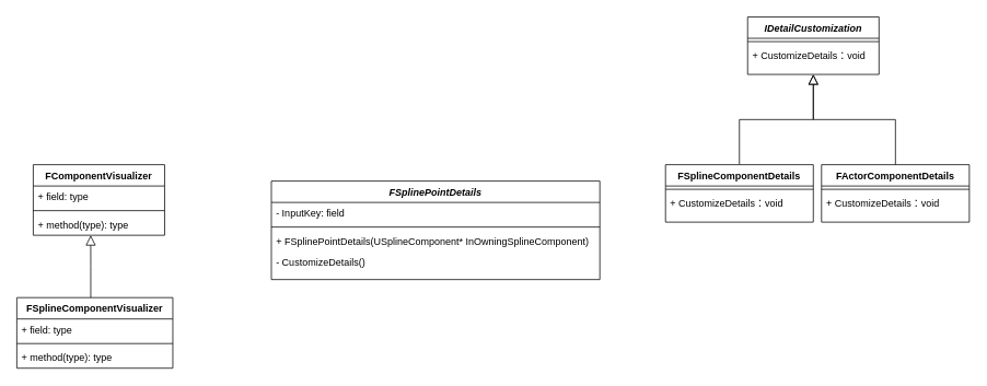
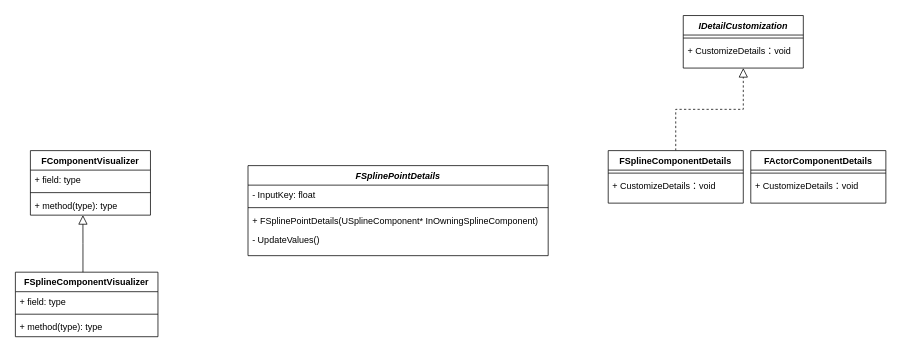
  <mxCell id="0" />
  <mxCell id="1" parent="0" />
  <mxCell id="2" value="IDetailCustomization" style="swimlane;fontStyle=3;align=center;verticalAlign=top;childLayout=stackLayout;horizontal=1;startSize=26;horizontalStack=0;resizeParent=1;resizeLast=0;collapsible=1;marginBottom=0;rounded=0;shadow=0;strokeWidth=1;" parent="1" vertex="1"><mxGeometry x="910" y="20" width="160" height="70" as="geometry"><mxRectangle x="230" y="140" width="160" height="26" as="alternateBounds" /></mxGeometry></mxCell>
  <mxCell id="3" value="" style="line;html=1;strokeWidth=1;align=left;verticalAlign=middle;spacingTop=-1;spacingLeft=3;spacingRight=3;rotatable=0;labelPosition=right;points=[];portConstraint=eastwest;" parent="2" vertex="1"><mxGeometry y="26" width="160" height="8" as="geometry" /></mxCell>
  <mxCell id="4" value="+ CustomizeDetails：void" style="text;align=left;verticalAlign=top;spacingLeft=4;spacingRight=4;overflow=hidden;rotatable=0;points=[[0,0.5],[1,0.5]];portConstraint=eastwest;" parent="2" vertex="1"><mxGeometry y="34" width="160" height="26" as="geometry" /></mxCell>
- <mxCell id="5" value="" style="endArrow=block;endSize=10;endFill=0;shadow=0;strokeWidth=1;rounded=0;curved=0;edgeStyle=elbowEdgeStyle;elbow=vertical;exitX=0.5;exitY=0;exitDx=0;exitDy=0;" parent="1" source="10" target="2" edge="1"><mxGeometry width="160" relative="1" as="geometry"><mxPoint x="890" y="260" as="sourcePoint" /><mxPoint x="890" y="103" as="targetPoint" /></mxGeometry></mxCell>
+ <mxCell id="5" value="" style="endArrow=block;endSize=10;endFill=0;shadow=0;strokeWidth=1;rounded=0;curved=0;edgeStyle=elbowEdgeStyle;elbow=vertical;exitX=0.5;exitY=0;exitDx=0;exitDy=0;dashed=1;" parent="1" source="10" target="2" edge="1"><mxGeometry width="160" relative="1" as="geometry"><mxPoint x="890" y="260" as="sourcePoint" /><mxPoint x="890" y="103" as="targetPoint" /></mxGeometry></mxCell>
  <mxCell id="6" value="FActorComponentDetails" style="swimlane;fontStyle=1;align=center;verticalAlign=top;childLayout=stackLayout;horizontal=1;startSize=26;horizontalStack=0;resizeParent=1;resizeLast=0;collapsible=1;marginBottom=0;rounded=0;shadow=0;strokeWidth=1;" parent="1" vertex="1"><mxGeometry x="1000" y="200" width="180" height="70" as="geometry"><mxRectangle x="330" y="360" width="170" height="26" as="alternateBounds" /></mxGeometry></mxCell>
  <mxCell id="7" value="" style="line;html=1;strokeWidth=1;align=left;verticalAlign=middle;spacingTop=-1;spacingLeft=3;spacingRight=3;rotatable=0;labelPosition=right;points=[];portConstraint=eastwest;" parent="6" vertex="1"><mxGeometry y="26" width="180" height="8" as="geometry" /></mxCell>
  <mxCell id="8" value="+ CustomizeDetails：void" style="text;align=left;verticalAlign=top;spacingLeft=4;spacingRight=4;overflow=hidden;rotatable=0;points=[[0,0.5],[1,0.5]];portConstraint=eastwest;" vertex="1" parent="6"><mxGeometry y="34" width="180" height="26" as="geometry" /></mxCell>
- <mxCell id="9" value="" style="endArrow=block;endSize=10;endFill=0;shadow=0;strokeWidth=1;rounded=0;curved=0;edgeStyle=elbowEdgeStyle;elbow=vertical;" parent="1" source="6" target="2" edge="1"><mxGeometry width="160" relative="1" as="geometry"><mxPoint x="900" y="273" as="sourcePoint" /><mxPoint x="1000" y="171" as="targetPoint" /></mxGeometry></mxCell>
  <mxCell id="10" value="FSplineComponentDetails" style="swimlane;fontStyle=1;align=center;verticalAlign=top;childLayout=stackLayout;horizontal=1;startSize=26;horizontalStack=0;resizeParent=1;resizeLast=0;collapsible=1;marginBottom=0;rounded=0;shadow=0;strokeWidth=1;" vertex="1" parent="1"><mxGeometry x="810" y="200" width="180" height="70" as="geometry"><mxRectangle x="330" y="360" width="170" height="26" as="alternateBounds" /></mxGeometry></mxCell>
  <mxCell id="11" value="" style="line;html=1;strokeWidth=1;align=left;verticalAlign=middle;spacingTop=-1;spacingLeft=3;spacingRight=3;rotatable=0;labelPosition=right;points=[];portConstraint=eastwest;" vertex="1" parent="10"><mxGeometry y="26" width="180" height="8" as="geometry" /></mxCell>
  <mxCell id="12" value="+ CustomizeDetails：void" style="text;align=left;verticalAlign=top;spacingLeft=4;spacingRight=4;overflow=hidden;rotatable=0;points=[[0,0.5],[1,0.5]];portConstraint=eastwest;" vertex="1" parent="10"><mxGeometry y="34" width="180" height="26" as="geometry" /></mxCell>
  <mxCell id="13" value="FComponentVisualizer" style="swimlane;fontStyle=1;align=center;verticalAlign=top;childLayout=stackLayout;horizontal=1;startSize=26;horizontalStack=0;resizeParent=1;resizeParentMax=0;resizeLast=0;collapsible=1;marginBottom=0;whiteSpace=wrap;html=1;" vertex="1" parent="1"><mxGeometry x="40" y="200" width="160" height="86" as="geometry" /></mxCell>
  <mxCell id="14" value="+ field: type" style="text;strokeColor=none;fillColor=none;align=left;verticalAlign=top;spacingLeft=4;spacingRight=4;overflow=hidden;rotatable=0;points=[[0,0.5],[1,0.5]];portConstraint=eastwest;whiteSpace=wrap;html=1;" vertex="1" parent="13"><mxGeometry y="26" width="160" height="26" as="geometry" /></mxCell>
  <mxCell id="15" value="" style="line;strokeWidth=1;fillColor=none;align=left;verticalAlign=middle;spacingTop=-1;spacingLeft=3;spacingRight=3;rotatable=0;labelPosition=right;points=[];portConstraint=eastwest;strokeColor=inherit;" vertex="1" parent="13"><mxGeometry y="52" width="160" height="8" as="geometry" /></mxCell>
  <mxCell id="16" value="+ method(type): type" style="text;strokeColor=none;fillColor=none;align=left;verticalAlign=top;spacingLeft=4;spacingRight=4;overflow=hidden;rotatable=0;points=[[0,0.5],[1,0.5]];portConstraint=eastwest;whiteSpace=wrap;html=1;" vertex="1" parent="13"><mxGeometry y="60" width="160" height="26" as="geometry" /></mxCell>
  <mxCell id="17" value="FSplineComponentVisualizer" style="swimlane;fontStyle=1;align=center;verticalAlign=top;childLayout=stackLayout;horizontal=1;startSize=26;horizontalStack=0;resizeParent=1;resizeParentMax=0;resizeLast=0;collapsible=1;marginBottom=0;whiteSpace=wrap;html=1;" vertex="1" parent="1"><mxGeometry x="20" y="362" width="190" height="86" as="geometry" /></mxCell>
  <mxCell id="18" value="+ field: type" style="text;strokeColor=none;fillColor=none;align=left;verticalAlign=top;spacingLeft=4;spacingRight=4;overflow=hidden;rotatable=0;points=[[0,0.5],[1,0.5]];portConstraint=eastwest;whiteSpace=wrap;html=1;" vertex="1" parent="17"><mxGeometry y="26" width="190" height="26" as="geometry" /></mxCell>
  <mxCell id="19" value="" style="line;strokeWidth=1;fillColor=none;align=left;verticalAlign=middle;spacingTop=-1;spacingLeft=3;spacingRight=3;rotatable=0;labelPosition=right;points=[];portConstraint=eastwest;strokeColor=inherit;" vertex="1" parent="17"><mxGeometry y="52" width="190" height="8" as="geometry" /></mxCell>
  <mxCell id="20" value="+ method(type): type" style="text;strokeColor=none;fillColor=none;align=left;verticalAlign=top;spacingLeft=4;spacingRight=4;overflow=hidden;rotatable=0;points=[[0,0.5],[1,0.5]];portConstraint=eastwest;whiteSpace=wrap;html=1;" vertex="1" parent="17"><mxGeometry y="60" width="190" height="26" as="geometry" /></mxCell>
  <mxCell id="21" value="" style="endArrow=block;endSize=10;endFill=0;shadow=0;strokeWidth=1;rounded=0;curved=0;edgeStyle=elbowEdgeStyle;elbow=vertical;exitX=0.474;exitY=0;exitDx=0;exitDy=0;exitPerimeter=0;" edge="1" parent="1" source="17"><mxGeometry width="160" relative="1" as="geometry"><mxPoint x="10" y="396" as="sourcePoint" /><mxPoint x="110" y="286" as="targetPoint" /></mxGeometry></mxCell>
  <mxCell id="22" value="FSplinePointDetails" style="swimlane;fontStyle=3;align=center;verticalAlign=top;childLayout=stackLayout;horizontal=1;startSize=26;horizontalStack=0;resizeParent=1;resizeLast=0;collapsible=1;marginBottom=0;rounded=0;shadow=0;strokeWidth=1;" vertex="1" parent="1"><mxGeometry x="330" y="220" width="400" height="120" as="geometry"><mxRectangle x="230" y="140" width="160" height="26" as="alternateBounds" /></mxGeometry></mxCell>
- <mxCell id="23" value="- InputKey: field" style="text;align=left;verticalAlign=top;spacingLeft=4;spacingRight=4;overflow=hidden;rotatable=0;points=[[0,0.5],[1,0.5]];portConstraint=eastwest;" vertex="1" parent="22"><mxGeometry y="26" width="400" height="26" as="geometry" /></mxCell>
+ <mxCell id="23" value="- InputKey: float" style="text;align=left;verticalAlign=top;spacingLeft=4;spacingRight=4;overflow=hidden;rotatable=0;points=[[0,0.5],[1,0.5]];portConstraint=eastwest;" vertex="1" parent="22"><mxGeometry y="26" width="400" height="26" as="geometry" /></mxCell>
  <mxCell id="24" value="" style="line;html=1;strokeWidth=1;align=left;verticalAlign=middle;spacingTop=-1;spacingLeft=3;spacingRight=3;rotatable=0;labelPosition=right;points=[];portConstraint=eastwest;" vertex="1" parent="22"><mxGeometry y="52" width="400" height="8" as="geometry" /></mxCell>
  <mxCell id="25" value="+ FSplinePointDetails(USplineComponent* InOwningSplineComponent)" style="text;align=left;verticalAlign=top;spacingLeft=4;spacingRight=4;overflow=hidden;rotatable=0;points=[[0,0.5],[1,0.5]];portConstraint=eastwest;" vertex="1" parent="22"><mxGeometry y="60" width="400" height="26" as="geometry" /></mxCell>
- <mxCell id="26" value="- CustomizeDetails()" style="text;align=left;verticalAlign=top;spacingLeft=4;spacingRight=4;overflow=hidden;rotatable=0;points=[[0,0.5],[1,0.5]];portConstraint=eastwest;" vertex="1" parent="22"><mxGeometry y="86" width="400" height="26" as="geometry" /></mxCell>
+ <mxCell id="26" value="- UpdateValues()" style="text;align=left;verticalAlign=top;spacingLeft=4;spacingRight=4;overflow=hidden;rotatable=0;points=[[0,0.5],[1,0.5]];portConstraint=eastwest;" vertex="1" parent="22"><mxGeometry y="86" width="400" height="26" as="geometry" /></mxCell>
